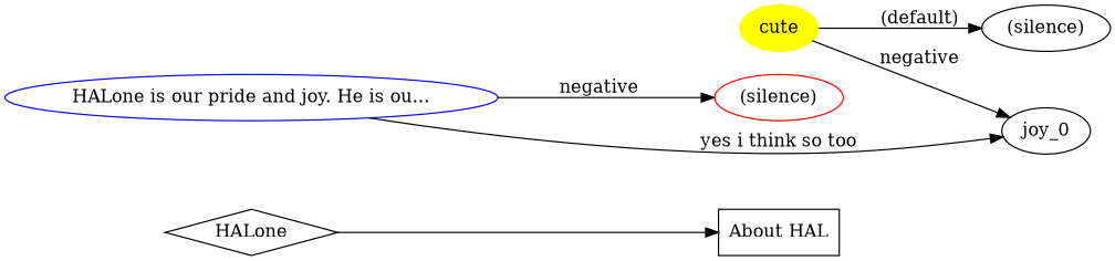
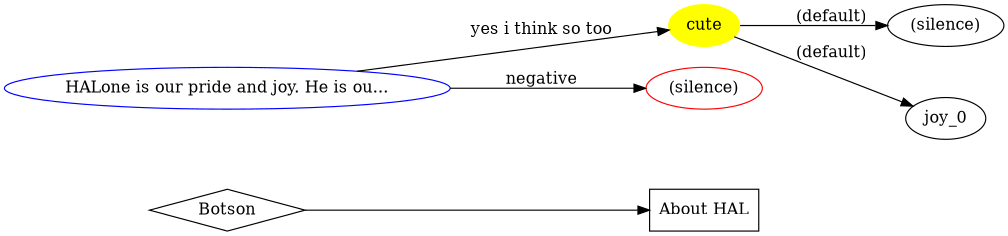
  digraph {
    rankdir=LR
-   n1 [label=HALone shape=diamond]
+   n1 [label=Botson shape=diamond]
    n2 [label="About HAL" shape=box]
    n3 [color=blue label="HALone is our pride and joy. He is ou..."]
    n4 [color=yellow label=cute style=filled]
    n5 [color=red label="(silence)"]
    n6 [label=joy_0]
    n7 [color=black label="(silence)"]
    n1 -> n2
-   n3 -> n6 [label="yes i think so too"]
+   n3 -> n4 [label="yes i think so too"]
    n3 -> n5 [label=negative]
-   n4 -> n6 [label=negative]
+   n4 -> n6 [label="(default)"]
    n4 -> n7 [label="(default)"]
  }
